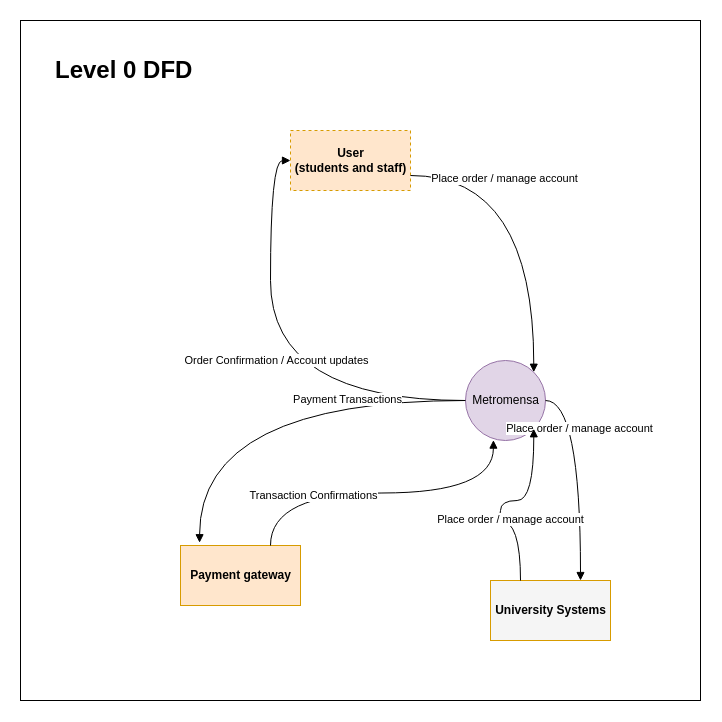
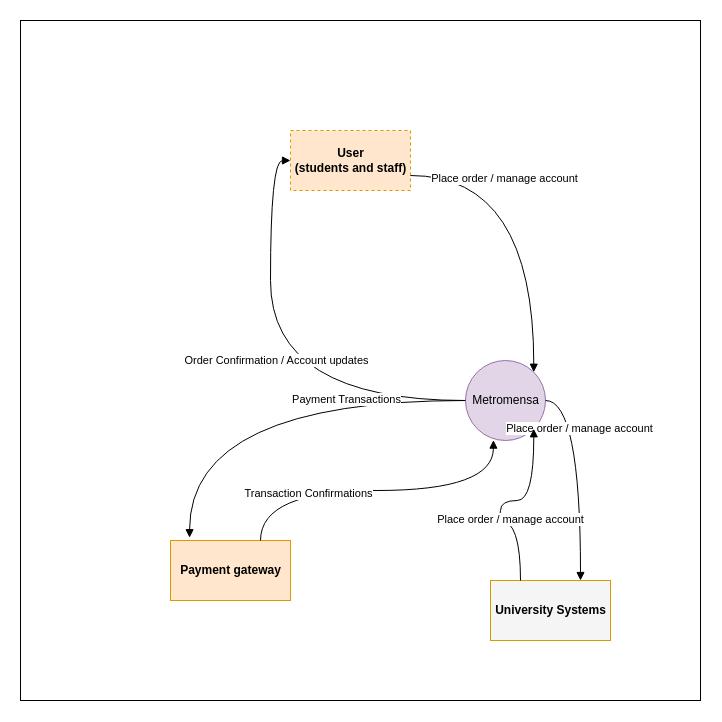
  <mxCell id="0" />
  <mxCell id="1" parent="0" />
  <mxCell id="2" value="" style="rounded=0;whiteSpace=wrap;html=1;" vertex="1" parent="1"><mxGeometry x="20" y="20" width="680" height="680" as="geometry" /></mxCell>
  <mxCell id="3" style="edgeStyle=orthogonalEdgeStyle;orthogonalLoop=1;jettySize=auto;html=1;curved=1;endArrow=block;endFill=1;entryX=0;entryY=0.5;entryDx=0;entryDy=0;" edge="1" parent="1" source="5" target="6"><mxGeometry relative="1" as="geometry"><mxPoint x="200" y="220" as="sourcePoint" /><mxPoint x="375" y="325" as="targetPoint" /></mxGeometry></mxCell>
  <mxCell id="4" value="Order Confirmation / Account updates" style="edgeLabel;html=1;align=center;verticalAlign=middle;resizable=0;points=[];" connectable="0" vertex="1" parent="3"><mxGeometry x="0.038" y="-4" relative="1" as="geometry"><mxPoint x="1" as="offset" /></mxGeometry></mxCell>
  <mxCell id="5" value="Metromensa" style="shape=ellipse;html=1;dashed=0;whitespace=wrap;aspect=fixed;perimeter=ellipsePerimeter;fillColor=#e1d5e7;strokeColor=#9673a6;" vertex="1" parent="1"><mxGeometry x="465" y="360" width="80" height="80" as="geometry" /></mxCell>
  <mxCell id="6" value="&lt;b&gt;User&lt;br&gt;(students and staff)&lt;/b&gt;" style="html=1;dashed=1;whitespace=wrap;fillColor=#ffe6cc;strokeColor=#d79b00;" vertex="1" parent="1"><mxGeometry x="290" y="130" width="120" height="60" as="geometry" /></mxCell>
  <mxCell id="7" value="&lt;b&gt;University Systems&lt;/b&gt;" style="html=1;dashed=0;whitespace=wrap;fillColor=#f5f5f5;strokeColor=#d79b00;" vertex="1" parent="1"><mxGeometry x="490" y="580" width="120" height="60" as="geometry" /></mxCell>
  <mxCell id="8" style="edgeStyle=orthogonalEdgeStyle;orthogonalLoop=1;jettySize=auto;html=1;curved=1;endArrow=block;endFill=1;entryX=1;entryY=0;entryDx=0;entryDy=0;exitX=1;exitY=0.75;exitDx=0;exitDy=0;" edge="1" parent="1" source="6" target="5"><mxGeometry relative="1" as="geometry"><mxPoint x="540" y="370" as="sourcePoint" /><mxPoint x="450" y="170" as="targetPoint" /></mxGeometry></mxCell>
  <mxCell id="9" value="Place order / manage account" style="edgeLabel;html=1;align=center;verticalAlign=middle;resizable=0;points=[];" connectable="0" vertex="1" parent="8"><mxGeometry x="-0.419" y="-2" relative="1" as="geometry"><mxPoint as="offset" /></mxGeometry></mxCell>
- <mxCell id="10" value="&lt;b&gt;Payment gateway&lt;/b&gt;" style="html=1;dashed=0;whitespace=wrap;fillColor=#ffe6cc;strokeColor=#d79b00;" vertex="1" parent="1"><mxGeometry x="180" y="545" width="120" height="60" as="geometry" /></mxCell>
+ <mxCell id="10" value="&lt;b&gt;Payment gateway&lt;/b&gt;" style="html=1;dashed=0;whitespace=wrap;fillColor=#ffe6cc;strokeColor=#d79b00;" vertex="1" parent="1"><mxGeometry x="170" y="540" width="120" height="60" as="geometry" /></mxCell>
  <mxCell id="11" style="edgeStyle=orthogonalEdgeStyle;orthogonalLoop=1;jettySize=auto;html=1;curved=1;endArrow=block;endFill=1;entryX=0.159;entryY=-0.046;entryDx=0;entryDy=0;exitX=0;exitY=0.5;exitDx=0;exitDy=0;entryPerimeter=0;" edge="1" parent="1" source="5" target="10"><mxGeometry relative="1" as="geometry"><mxPoint x="101" y="320" as="sourcePoint" /><mxPoint x="100" y="517" as="targetPoint" /></mxGeometry></mxCell>
  <mxCell id="12" value="Payment Transactions" style="edgeLabel;html=1;align=center;verticalAlign=middle;resizable=0;points=[];" connectable="0" vertex="1" parent="11"><mxGeometry x="-0.419" y="-2" relative="1" as="geometry"><mxPoint as="offset" /></mxGeometry></mxCell>
  <mxCell id="13" style="edgeStyle=orthogonalEdgeStyle;orthogonalLoop=1;jettySize=auto;html=1;curved=1;endArrow=block;endFill=1;entryX=0.75;entryY=0;entryDx=0;entryDy=0;exitX=1;exitY=0.5;exitDx=0;exitDy=0;" edge="1" parent="1" source="5" target="7"><mxGeometry relative="1" as="geometry"><mxPoint x="641" y="390" as="sourcePoint" /><mxPoint x="490" y="527" as="targetPoint" /></mxGeometry></mxCell>
  <mxCell id="14" value="Place order / manage account" style="edgeLabel;html=1;align=center;verticalAlign=middle;resizable=0;points=[];" connectable="0" vertex="1" parent="13"><mxGeometry x="-0.419" y="-2" relative="1" as="geometry"><mxPoint as="offset" /></mxGeometry></mxCell>
  <mxCell id="15" style="edgeStyle=orthogonalEdgeStyle;orthogonalLoop=1;jettySize=auto;html=1;curved=1;endArrow=block;endFill=1;entryX=1;entryY=1;entryDx=0;entryDy=0;exitX=0.25;exitY=0;exitDx=0;exitDy=0;" edge="1" parent="1" source="7" target="5"><mxGeometry relative="1" as="geometry"><mxPoint x="380" y="600" as="sourcePoint" /><mxPoint x="500" y="740" as="targetPoint" /><Array as="points"><mxPoint x="480" y="520" /><mxPoint x="500" y="520" /><mxPoint x="500" y="500" /><mxPoint x="408" y="500" /></Array></mxGeometry></mxCell>
  <mxCell id="16" value="Place order / manage account" style="edgeLabel;html=1;align=center;verticalAlign=middle;resizable=0;points=[];" connectable="0" vertex="1" parent="15"><mxGeometry x="-0.419" y="-2" relative="1" as="geometry"><mxPoint as="offset" /></mxGeometry></mxCell>
  <mxCell id="17" style="edgeStyle=orthogonalEdgeStyle;orthogonalLoop=1;jettySize=auto;html=1;curved=1;endArrow=block;endFill=1;entryX=0.349;entryY=0.995;entryDx=0;entryDy=0;exitX=0.75;exitY=0;exitDx=0;exitDy=0;entryPerimeter=0;" edge="1" parent="1" source="10" target="5"><mxGeometry relative="1" as="geometry"><mxPoint x="391" y="430" as="sourcePoint" /><mxPoint x="240" y="567" as="targetPoint" /></mxGeometry></mxCell>
  <mxCell id="18" value="Transaction Confirmations" style="edgeLabel;html=1;align=center;verticalAlign=middle;resizable=0;points=[];" connectable="0" vertex="1" parent="17"><mxGeometry x="-0.419" y="-2" relative="1" as="geometry"><mxPoint as="offset" /></mxGeometry></mxCell>
- <mxCell id="19" value="&lt;h1&gt;Level 0 DFD&lt;/h1&gt;&lt;p&gt;&lt;br&gt;&lt;/p&gt;" style="text;html=1;strokeColor=none;fillColor=none;spacing=5;spacingTop=-20;whiteSpace=wrap;overflow=hidden;rounded=0;" vertex="1" parent="1"><mxGeometry x="50" y="50" width="190" height="70" as="geometry" /></mxCell>
